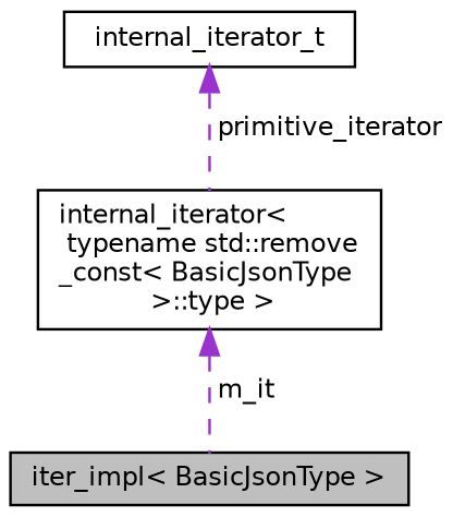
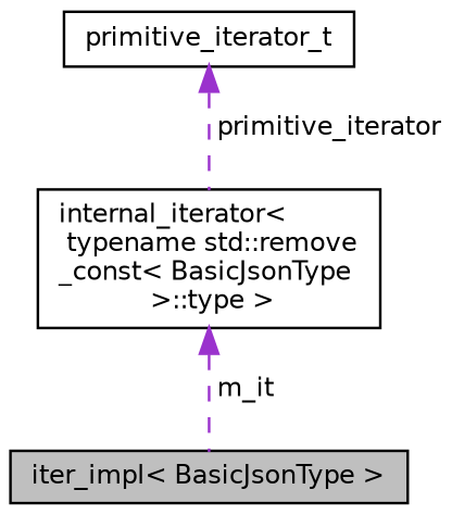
  digraph {
    fontname="DejaVu Sans"
    node [color=black fillcolor=white fontname="DejaVu Sans" fontsize=10 shape=record style=filled]
    edge [color=darkorchid3 dir=back fontname="DejaVu Sans" fontsize=10 labelfontname=Helvetica labelfontsize=10 style=dashed]
    n1 [fillcolor=grey75 fontcolor=black height=0.2 label="iter_impl\< BasicJsonType \>" width=0.4]
    n2 [height=0.2 label="internal_iterator\<\l typename std::remove\l_const\< BasicJsonType\l \>::type \>" width=0.4]
-   n3 [height=0.2 label=internal_iterator_t width=0.4]
+   n3 [height=0.2 label=primitive_iterator_t width=0.4]
    n2 -> n1 [label=" m_it"]
    n3 -> n2 [label=" primitive_iterator"]
  }
